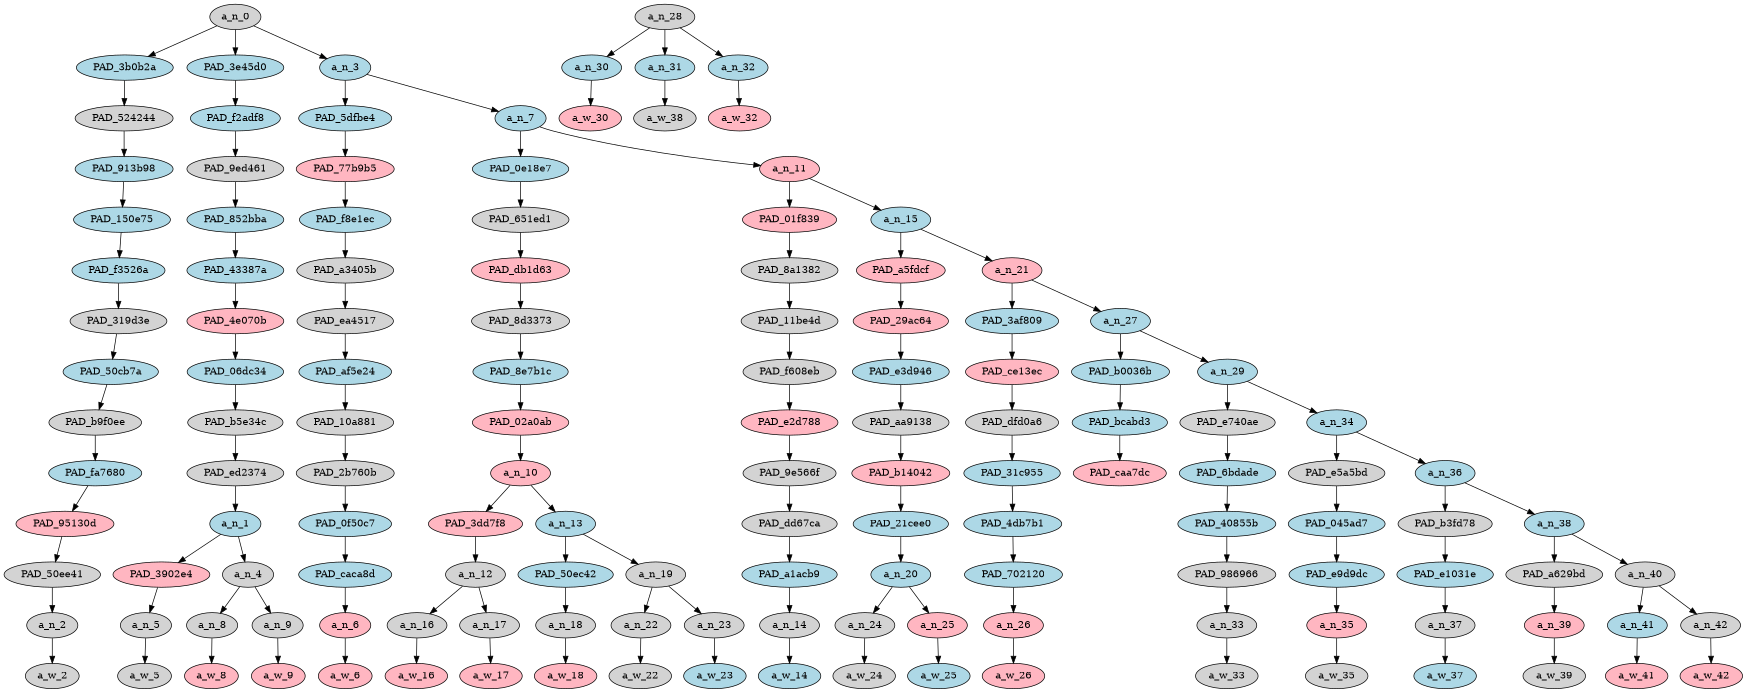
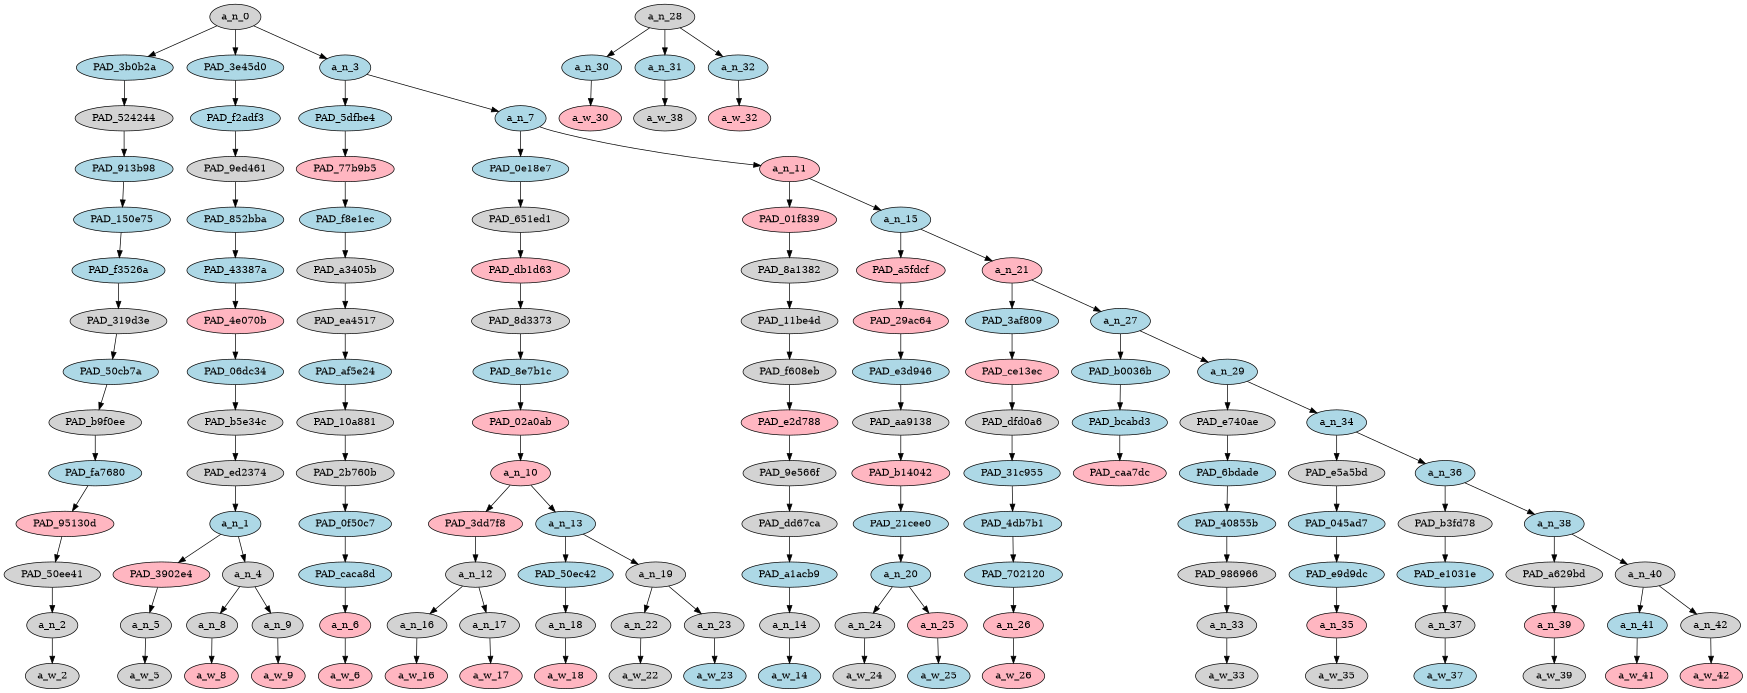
  strict digraph {
    node [div_dir=1 fillcolor=lightgrey index=0 level=1 style=filled text_span="[3]" value=0.02761832]
    a_n_0 [level=13 text_span="[0, 1, 2, 3, 4, 5, 6, 7, 8, 9, 10, 11, 12, 13, 14, 15, 16, 17, 18, 19, 20, 21, 22]" value=1.00000000]
    PAD_3b0b2a [fillcolor=lightblue index=1 level=12]
    PAD_3e45d0 [fillcolor=lightblue level=12 text_span="[0, 1, 2]" value=0.08497937]
    a_n_3 [fillcolor=lightblue index=2 level=12 text_span="[4, 5, 6, 7, 8, 9, 10, 11, 12, 13, 14, 15, 16, 17, 18, 19, 20, 21, 22]" value=0.88699676]
    PAD_524244 [index=1 level=11]
-   PAD_f2adf3 [fillcolor=lightblue level=11 text_span="[0, 1, 2]" value=0.08497937 label=PAD_f2adf8]
+   PAD_f2adf3 [fillcolor=lightblue level=11 text_span="[0, 1, 2]" value=0.08497937]
    PAD_5dfbe4 [fillcolor=lightblue index=2 level=11 text_span="[4]" value=0.03856982]
    a_n_7 [fillcolor=lightblue index=3 level=11 text_span="[5, 6, 7, 8, 9, 10, 11, 12, 13, 14, 15, 16, 17, 18, 19, 20, 21, 22]" value=0.84811583]
    PAD_913b98 [fillcolor=lightblue index=1 level=10]
    PAD_9ed461 [level=10 text_span="[0, 1, 2]" value=0.08497937]
    PAD_77b9b5 [fillcolor=lightpink index=2 level=10 text_span="[4]" value=0.03856982]
    PAD_0e18e7 [fillcolor=lightblue index=3 level=10 text_span="[5, 6, 7, 8, 9]" value=0.16647238]
    a_n_11 [fillcolor=lightpink index=4 level=10 text_span="[10, 11, 12, 13, 14, 15, 16, 17, 18, 19, 20, 21, 22]" value=0.68134812]
    PAD_150e75 [fillcolor=lightblue index=1 level=9]
    PAD_f3526a [fillcolor=lightblue index=1 level=8]
    PAD_319d3e [index=1 level=7]
    PAD_50cb7a [fillcolor=lightblue index=1 level=6]
    PAD_b9f0ee [index=1 level=5]
    PAD_fa7680 [fillcolor=lightblue index=1 level=4]
    PAD_95130d [fillcolor=lightpink index=1 level=3]
    PAD_50ee41 [index=2 level=2]
    a_n_2 [index=3]
    a_w_2 [div_dir=0 index=3 level=0 value=he]
    PAD_852bba [fillcolor=lightblue level=9 text_span="[0, 1, 2]" value=0.08497937]
    PAD_43387a [fillcolor=lightblue level=8 text_span="[0, 1, 2]" value=0.08497937]
    PAD_4e070b [fillcolor=lightpink level=7 text_span="[0, 1, 2]" value=0.08497937]
    PAD_06dc34 [fillcolor=lightblue level=6 text_span="[0, 1, 2]" value=0.08497937]
    PAD_b5e34c [level=5 text_span="[0, 1, 2]" value=0.08497937]
    PAD_ed2374 [level=4 text_span="[0, 1, 2]" value=0.08497937]
    a_n_1 [fillcolor=lightblue level=3 text_span="[0, 1, 2]" value=0.08497937]
    PAD_3902e4 [fillcolor=lightpink index=1 level=2 text_span="[2]" value=0.02743146]
    a_n_4 [level=2 text_span="[0, 1]" value=0.05728306]
    a_n_5 [index=2 text_span="[2]" value=0.02743146]
    a_n_8 [text_span="[0]" value=0.02766090]
    a_n_9 [index=1 text_span="[1]" value=0.02944610]
    a_w_5 [div_dir=0 index=2 level=0 text_span="[2]" value=back]
    a_w_8 [div_dir=0 fillcolor=lightpink level=0 text_span="[0]" value=few]
    a_w_9 [div_dir=0 fillcolor=lightpink index=1 level=0 text_span="[1]" value=weeks]
    PAD_f8e1ec [fillcolor=lightblue index=2 level=9 text_span="[4]" value=0.03856982]
    PAD_651ed1 [index=3 level=9 text_span="[5, 6, 7, 8, 9]" value=0.16647238]
    PAD_01f839 [div_dir=-1 fillcolor=lightpink index=4 level=9 text_span="[10]" value=0.02873760]
    a_n_15 [fillcolor=lightblue index=5 level=9 text_span="[11, 12, 13, 14, 15, 16, 17, 18, 19, 20, 21, 22]" value=0.65237869]
    PAD_a3405b [index=2 level=8 text_span="[4]" value=0.03856982]
    PAD_ea4517 [index=2 level=7 text_span="[4]" value=0.03856982]
    PAD_af5e24 [fillcolor=lightblue index=2 level=6 text_span="[4]" value=0.03856982]
    PAD_10a881 [index=2 level=5 text_span="[4]" value=0.03856982]
    PAD_2b760b [index=2 level=4 text_span="[4]" value=0.03856982]
    PAD_0f50c7 [fillcolor=lightblue index=2 level=3 text_span="[4]" value=0.03856982]
    PAD_caca8d [fillcolor=lightblue index=3 level=2 text_span="[4]" value=0.03856982]
    a_n_6 [fillcolor=lightpink index=4 text_span="[4]" value=0.03856982]
    a_w_6 [div_dir=0 fillcolor=lightpink index=4 level=0 text_span="[4]" value=quoted]
    PAD_db1d63 [fillcolor=lightpink index=3 level=8 text_span="[5, 6, 7, 8, 9]" value=0.16647238]
    PAD_8a1382 [div_dir=-1 index=4 level=8 text_span="[10]" value=0.02873760]
    PAD_a5fdcf [fillcolor=lightpink index=5 level=8 text_span="[11, 12]" value=0.05783214]
    a_n_21 [fillcolor=lightpink index=6 level=8 text_span="[13, 14, 15, 16, 17, 18, 19, 20, 21, 22]" value=0.59430225]
    PAD_8d3373 [index=3 level=7 text_span="[5, 6, 7, 8, 9]" value=0.16647238]
    PAD_8e7b1c [fillcolor=lightblue index=3 level=6 text_span="[5, 6, 7, 8, 9]" value=0.16647238]
    PAD_02a0ab [fillcolor=lightpink index=3 level=5 text_span="[5, 6, 7, 8, 9]" value=0.16647238]
    a_n_10 [fillcolor=lightpink index=3 level=4 text_span="[5, 6, 7, 8, 9]" value=0.16647238]
    PAD_3dd7f8 [fillcolor=lightpink index=3 level=3 text_span="[5, 6]" value=0.09061917]
    a_n_13 [fillcolor=lightblue index=4 level=3 text_span="[7, 8, 9]" value=0.07566871]
    a_n_12 [index=4 level=2 text_span="[5, 6]" value=0.09061917]
    PAD_50ec42 [fillcolor=lightblue index=5 level=2 text_span="[7]" value=0.01867214]
    a_n_19 [index=6 level=2 text_span="[8, 9]" value=0.05686310]
    a_n_16 [index=5 text_span="[5]" value=0.02051504]
    a_n_17 [index=6 text_span="[6]" value=0.06997640]
    a_n_18 [index=7 text_span="[7]" value=0.01867214]
    a_n_22 [index=8 text_span="[8]" value=0.01943625]
    a_n_23 [index=9 text_span="[9]" value=0.03730406]
    a_w_16 [div_dir=0 fillcolor=lightpink index=5 level=0 text_span="[5]" value=a]
    a_w_17 [div_dir=0 fillcolor=lightpink index=6 level=0 text_span="[6]" value=statistic]
    a_w_18 [div_dir=0 fillcolor=lightpink index=7 level=0 text_span="[7]" value=from]
    a_w_22 [div_dir=0 index=8 level=0 text_span="[8]" value=the]
    a_w_23 [div_dir=0 fillcolor=lightblue index=9 level=0 text_span="[9]" value=government]
    PAD_11be4d [div_dir=-1 index=4 level=7 text_span="[10]" value=0.02873760]
    PAD_29ac64 [fillcolor=lightpink index=5 level=7 text_span="[11, 12]" value=0.05783214]
    PAD_3af809 [fillcolor=lightblue index=6 level=7 text_span="[13]" value=0.03393800]
    a_n_27 [fillcolor=lightblue index=7 level=7 text_span="[14, 15, 16, 17, 18, 19, 20, 21, 22]" value=0.56011208]
    PAD_f608eb [div_dir=-1 index=4 level=6 text_span="[10]" value=0.02873760]
    PAD_e2d788 [div_dir=-1 fillcolor=lightpink index=4 level=5 text_span="[10]" value=0.02873760]
    PAD_9e566f [div_dir=-1 index=4 level=4 text_span="[10]" value=0.02873760]
    PAD_dd67ca [div_dir=-1 index=5 level=3 text_span="[10]" value=0.02873760]
    PAD_a1acb9 [div_dir=-1 fillcolor=lightblue index=7 level=2 text_span="[10]" value=0.02873760]
    a_n_14 [div_dir=-1 index=10 text_span="[10]" value=0.02873760]
    a_w_14 [div_dir=0 fillcolor=lightblue index=10 level=0 text_span="[10]" value=regarding]
    PAD_e3d946 [fillcolor=lightblue index=5 level=6 text_span="[11, 12]" value=0.05783214]
    PAD_ce13ec [fillcolor=lightpink index=6 level=6 text_span="[13]" value=0.03393800]
    PAD_b0036b [fillcolor=lightblue index=7 level=6 text_span="[14, 15, 16]" value=0.36378880]
    a_n_29 [fillcolor=lightblue index=8 level=6 text_span="[17, 18, 19, 20, 21, 22]" value=0.19609658]
    PAD_aa9138 [index=5 level=5 text_span="[11, 12]" value=0.05783214]
    PAD_b14042 [fillcolor=lightpink index=5 level=4 text_span="[11, 12]" value=0.05783214]
    PAD_21cee0 [fillcolor=lightblue index=6 level=3 text_span="[11, 12]" value=0.05783214]
    a_n_20 [fillcolor=lightblue index=8 level=2 text_span="[11, 12]" value=0.05783214]
    a_n_24 [index=11 text_span="[11]" value=0.01861005]
    a_n_25 [div_dir=-1 fillcolor=lightpink index=12 text_span="[12]" value=0.03919183]
    a_w_24 [div_dir=0 index=11 level=0 text_span="[11]" value=the1]
    a_w_25 [div_dir=0 fillcolor=lightblue index=12 level=0 text_span="[12]" value=percentage]
    PAD_dfd0a6 [index=6 level=5 text_span="[13]" value=0.03393800]
    PAD_bcabd3 [fillcolor=lightblue index=7 level=5 text_span="[14, 15, 16]" value=0.36378880]
    PAD_e740ae [div_dir=-1 index=8 level=5 text_span="[17]" value=0.03336528]
    a_n_34 [fillcolor=lightblue index=9 level=5 text_span="[18, 19, 20, 21, 22]" value=0.16268699]
    PAD_31c955 [fillcolor=lightblue index=6 level=4 text_span="[13]" value=0.03393800]
    PAD_4db7b1 [fillcolor=lightblue index=7 level=3 text_span="[13]" value=0.03393800]
    PAD_702120 [fillcolor=lightblue index=9 level=2 text_span="[13]" value=0.03393800]
    a_n_26 [fillcolor=lightpink index=13 text_span="[13]" value=0.03393800]
    a_w_26 [div_dir=0 fillcolor=lightpink index=13 level=0 text_span="[13]" value=of]
    PAD_caa7dc [fillcolor=lightpink index=7 level=4 text_span="[14, 15, 16]" value=0.36378880]
    PAD_6bdade [div_dir=-1 fillcolor=lightblue index=8 level=4 text_span="[17]" value=0.03336528]
    PAD_e5a5bd [div_dir=-1 index=9 level=4 text_span="[18]" value=0.02025994]
    a_n_36 [fillcolor=lightblue index=10 level=4 text_span="[19, 20, 21, 22]" value=0.14235933]
    a_n_28 [index=10 level=2 text_span="[14, 15, 16]" value=0.36378880]
    a_n_30 [fillcolor=lightblue index=14 text_span="[14]" value=0.24585092]
    a_n_31 [fillcolor=lightblue index=15 text_span="[15]" value=0.07555884]
    a_n_32 [div_dir=-1 fillcolor=lightblue index=16 text_span="[16]" value=0.04207300]
    a_w_30 [div_dir=0 fillcolor=lightpink index=14 level=0 text_span="[14]" value=paki]
    n116 [div_dir=0 index=15 label=a_w_38 level=0 text_span="[15]" value=muslim]
    a_w_32 [div_dir=0 fillcolor=lightpink index=16 level=0 text_span="[16]" value=men]
    PAD_40855b [div_dir=-1 fillcolor=lightblue index=9 level=3 text_span="[17]" value=0.03336528]
    PAD_045ad7 [div_dir=-1 fillcolor=lightblue index=10 level=3 text_span="[18]" value=0.02025994]
    PAD_b3fd78 [index=11 level=3 text_span="[19]" value=0.05591231]
    a_n_38 [fillcolor=lightblue index=12 level=3 text_span="[20, 21, 22]" value=0.08636400]
    PAD_986966 [div_dir=-1 index=11 level=2 text_span="[17]" value=0.03336528]
    a_n_33 [div_dir=-1 index=17 text_span="[17]" value=0.03336528]
    a_w_33 [div_dir=0 index=17 level=0 text_span="[17]" value=involved]
    PAD_e9d9dc [div_dir=-1 fillcolor=lightblue index=12 level=2 text_span="[18]" value=0.02025994]
    PAD_e1031e [fillcolor=lightblue index=13 level=2 text_span="[19]" value=0.05591231]
    PAD_a629bd [index=14 level=2 text_span="[20]" value=0.02161892]
    a_n_40 [div_dir=-1 index=15 level=2 text_span="[21, 22]" value=0.06468219]
    a_n_35 [div_dir=-1 fillcolor=lightpink index=18 text_span="[18]" value=0.02025994]
    a_w_35 [div_dir=0 index=18 level=0 text_span="[18]" value=in]
    a_n_37 [index=19 text_span="[19]" value=0.05591231]
    a_n_39 [fillcolor=lightpink index=20 text_span="[20]" value=0.02161892]
    a_n_41 [fillcolor=lightblue index=21 text_span="[21]" value=0.03149844]
    a_n_42 [div_dir=-1 index=22 text_span="[22]" value=0.03316558]
    a_w_37 [div_dir=0 fillcolor=lightblue index=19 level=0 text_span="[19]" value=rape]
    a_w_39 [div_dir=0 index=20 level=0 text_span="[20]" value=of1]
    a_w_41 [div_dir=0 fillcolor=lightpink index=21 level=0 text_span="[21]" value=young]
    a_w_42 [div_dir=0 fillcolor=lightpink index=22 level=0 text_span="[22]" value=children]
    a_n_0 -> PAD_3b0b2a
    a_n_0 -> PAD_3e45d0
    a_n_0 -> a_n_3
    PAD_3b0b2a -> PAD_524244
    PAD_3e45d0 -> PAD_f2adf3
    a_n_3 -> PAD_5dfbe4
    a_n_3 -> a_n_7
    PAD_524244 -> PAD_913b98
    PAD_f2adf3 -> PAD_9ed461
    PAD_5dfbe4 -> PAD_77b9b5
    a_n_7 -> PAD_0e18e7
    a_n_7 -> a_n_11
    PAD_913b98 -> PAD_150e75
    PAD_9ed461 -> PAD_852bba
    PAD_77b9b5 -> PAD_f8e1ec
    PAD_0e18e7 -> PAD_651ed1
    a_n_11 -> PAD_01f839
    a_n_11 -> a_n_15
    PAD_150e75 -> PAD_f3526a
    PAD_f3526a -> PAD_319d3e
    PAD_319d3e -> PAD_50cb7a
    PAD_50cb7a -> PAD_b9f0ee
    PAD_b9f0ee -> PAD_fa7680
    PAD_fa7680 -> PAD_95130d
    PAD_95130d -> PAD_50ee41
    PAD_50ee41 -> a_n_2
    a_n_2 -> a_w_2
    PAD_852bba -> PAD_43387a
    PAD_43387a -> PAD_4e070b
    PAD_4e070b -> PAD_06dc34
    PAD_06dc34 -> PAD_b5e34c
    PAD_b5e34c -> PAD_ed2374
    PAD_ed2374 -> a_n_1
    a_n_1 -> PAD_3902e4
    a_n_1 -> a_n_4
    PAD_3902e4 -> a_n_5
    a_n_4 -> a_n_8
    a_n_4 -> a_n_9
    a_n_5 -> a_w_5
    a_n_8 -> a_w_8
    a_n_9 -> a_w_9
    PAD_f8e1ec -> PAD_a3405b
    PAD_651ed1 -> PAD_db1d63
    PAD_01f839 -> PAD_8a1382
    a_n_15 -> PAD_a5fdcf
    a_n_15 -> a_n_21
    PAD_a3405b -> PAD_ea4517
    PAD_ea4517 -> PAD_af5e24
    PAD_af5e24 -> PAD_10a881
    PAD_10a881 -> PAD_2b760b
    PAD_2b760b -> PAD_0f50c7
    PAD_0f50c7 -> PAD_caca8d
    PAD_caca8d -> a_n_6
    a_n_6 -> a_w_6
    PAD_db1d63 -> PAD_8d3373
    PAD_8a1382 -> PAD_11be4d
    PAD_a5fdcf -> PAD_29ac64
    a_n_21 -> PAD_3af809
    a_n_21 -> a_n_27
    PAD_8d3373 -> PAD_8e7b1c
    PAD_8e7b1c -> PAD_02a0ab
    PAD_02a0ab -> a_n_10
    a_n_10 -> PAD_3dd7f8
    a_n_10 -> a_n_13
    PAD_3dd7f8 -> a_n_12
    a_n_13 -> PAD_50ec42
    a_n_13 -> a_n_19
    a_n_12 -> a_n_16
    a_n_12 -> a_n_17
    PAD_50ec42 -> a_n_18
    a_n_19 -> a_n_22
    a_n_19 -> a_n_23
    a_n_16 -> a_w_16
    a_n_17 -> a_w_17
    a_n_18 -> a_w_18
    a_n_22 -> a_w_22
    a_n_23 -> a_w_23
    PAD_11be4d -> PAD_f608eb
    PAD_29ac64 -> PAD_e3d946
    PAD_3af809 -> PAD_ce13ec
    a_n_27 -> PAD_b0036b
    a_n_27 -> a_n_29
    PAD_f608eb -> PAD_e2d788
    PAD_e2d788 -> PAD_9e566f
    PAD_9e566f -> PAD_dd67ca
    PAD_dd67ca -> PAD_a1acb9
    PAD_a1acb9 -> a_n_14
    a_n_14 -> a_w_14
    PAD_e3d946 -> PAD_aa9138
    PAD_ce13ec -> PAD_dfd0a6
    PAD_b0036b -> PAD_bcabd3
    a_n_29 -> PAD_e740ae
    a_n_29 -> a_n_34
    PAD_aa9138 -> PAD_b14042
    PAD_b14042 -> PAD_21cee0
    PAD_21cee0 -> a_n_20
    a_n_20 -> a_n_24
    a_n_20 -> a_n_25
    a_n_24 -> a_w_24
    a_n_25 -> a_w_25
    PAD_dfd0a6 -> PAD_31c955
    PAD_bcabd3 -> PAD_caa7dc
    PAD_e740ae -> PAD_6bdade
    a_n_34 -> PAD_e5a5bd
    a_n_34 -> a_n_36
    PAD_31c955 -> PAD_4db7b1
    PAD_4db7b1 -> PAD_702120
    PAD_702120 -> a_n_26
    a_n_26 -> a_w_26
    PAD_6bdade -> PAD_40855b
    PAD_e5a5bd -> PAD_045ad7
    a_n_36 -> PAD_b3fd78
    a_n_36 -> a_n_38
    a_n_28 -> a_n_30
    a_n_28 -> a_n_31
    a_n_28 -> a_n_32
    a_n_30 -> a_w_30
    a_n_31 -> n116
    a_n_32 -> a_w_32
    PAD_40855b -> PAD_986966
    PAD_045ad7 -> PAD_e9d9dc
    PAD_b3fd78 -> PAD_e1031e
    a_n_38 -> PAD_a629bd
    a_n_38 -> a_n_40
    PAD_986966 -> a_n_33
    a_n_33 -> a_w_33
    PAD_e9d9dc -> a_n_35
    PAD_e1031e -> a_n_37
    PAD_a629bd -> a_n_39
    a_n_40 -> a_n_41
    a_n_40 -> a_n_42
    a_n_35 -> a_w_35
    a_n_37 -> a_w_37
    a_n_39 -> a_w_39
    a_n_41 -> a_w_41
    a_n_42 -> a_w_42
  }
